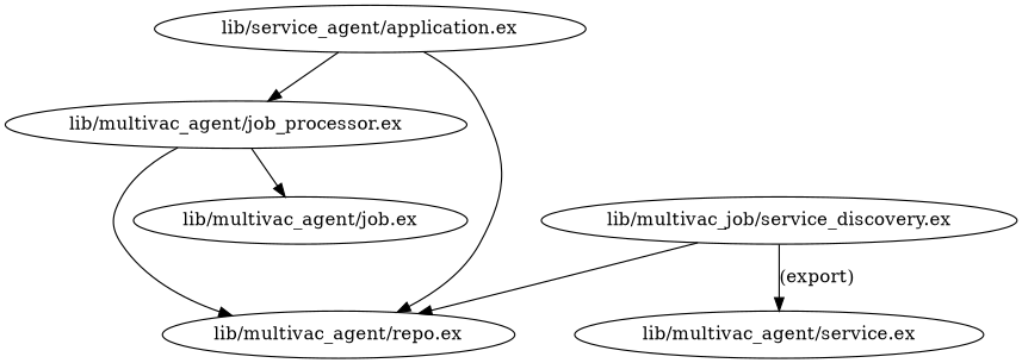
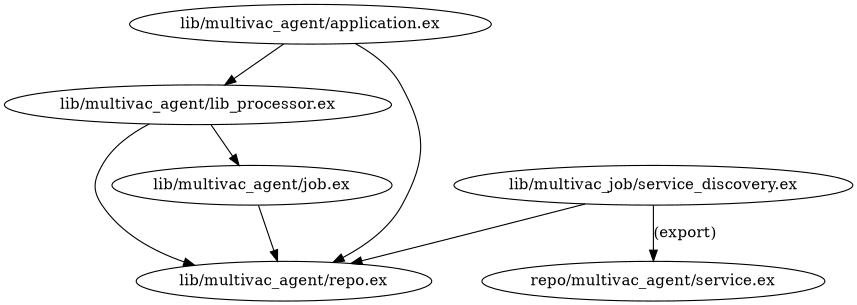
  digraph {
-   "lib/multivac_agent/application.ex" [label="lib/service_agent/application.ex"]
-   "lib/multivac_agent/job_processor.ex"
+   "lib/multivac_agent/application.ex"
+   "lib/multivac_agent/job_processor.ex" [label="lib/multivac_agent/lib_processor.ex"]
    "lib/multivac_agent/repo.ex"
    "lib/multivac_agent/job.ex"
    n5 [label="lib/multivac_job/service_discovery.ex"]
-   "lib/multivac_agent/service.ex"
+   "lib/multivac_agent/service.ex" [label="repo/multivac_agent/service.ex"]
    "lib/multivac_agent/application.ex" -> "lib/multivac_agent/job_processor.ex"
    "lib/multivac_agent/application.ex" -> "lib/multivac_agent/repo.ex"
    "lib/multivac_agent/job_processor.ex" -> "lib/multivac_agent/repo.ex"
    "lib/multivac_agent/job_processor.ex" -> "lib/multivac_agent/job.ex"
+   "lib/multivac_agent/job.ex" -> "lib/multivac_agent/repo.ex"
    n5 -> "lib/multivac_agent/repo.ex"
    n5 -> "lib/multivac_agent/service.ex" [label="(export)"]
  }
